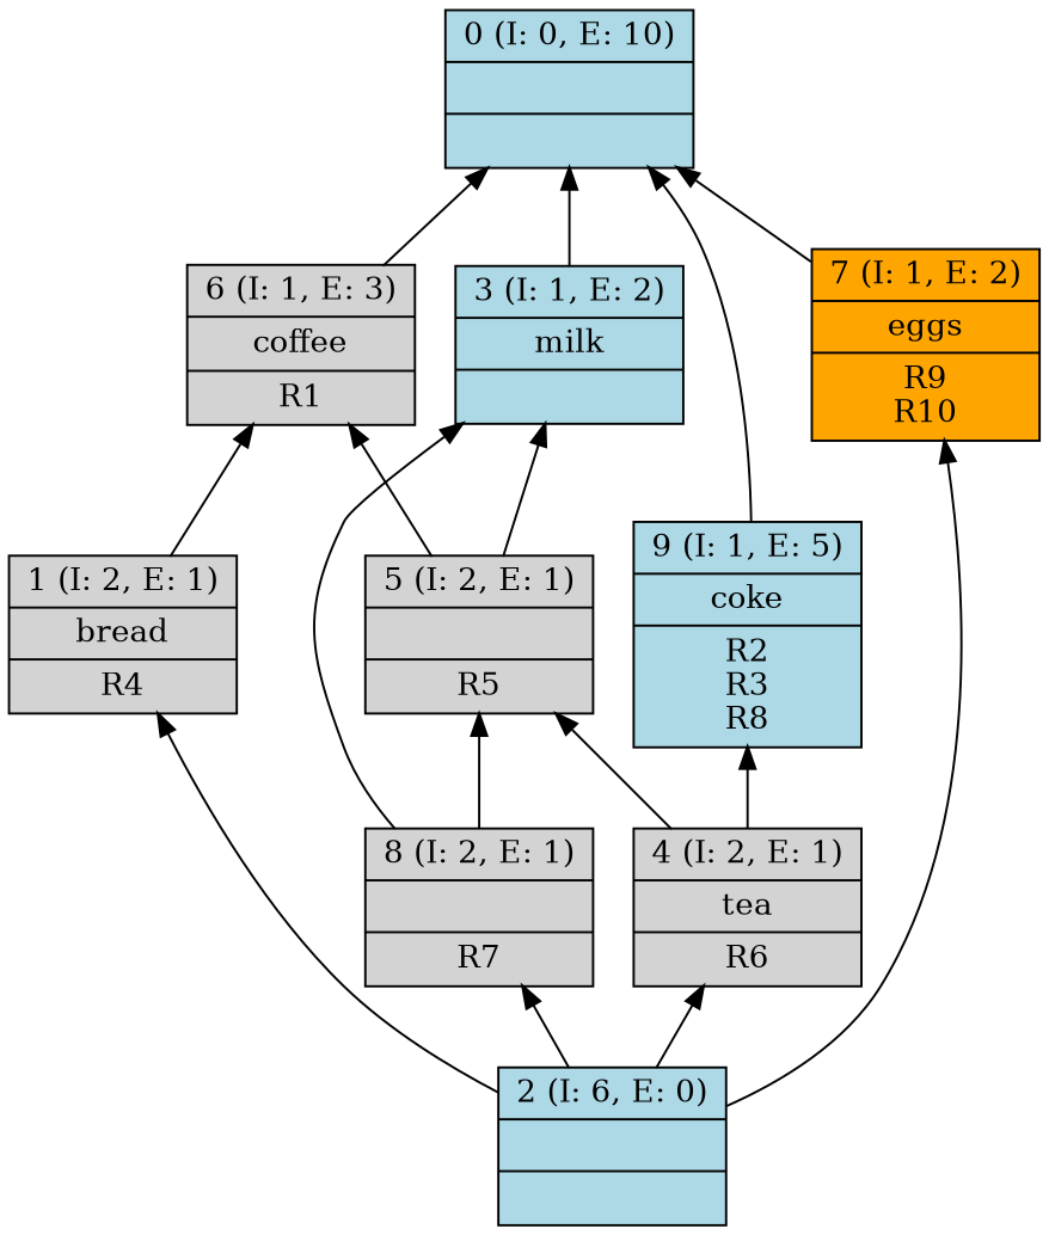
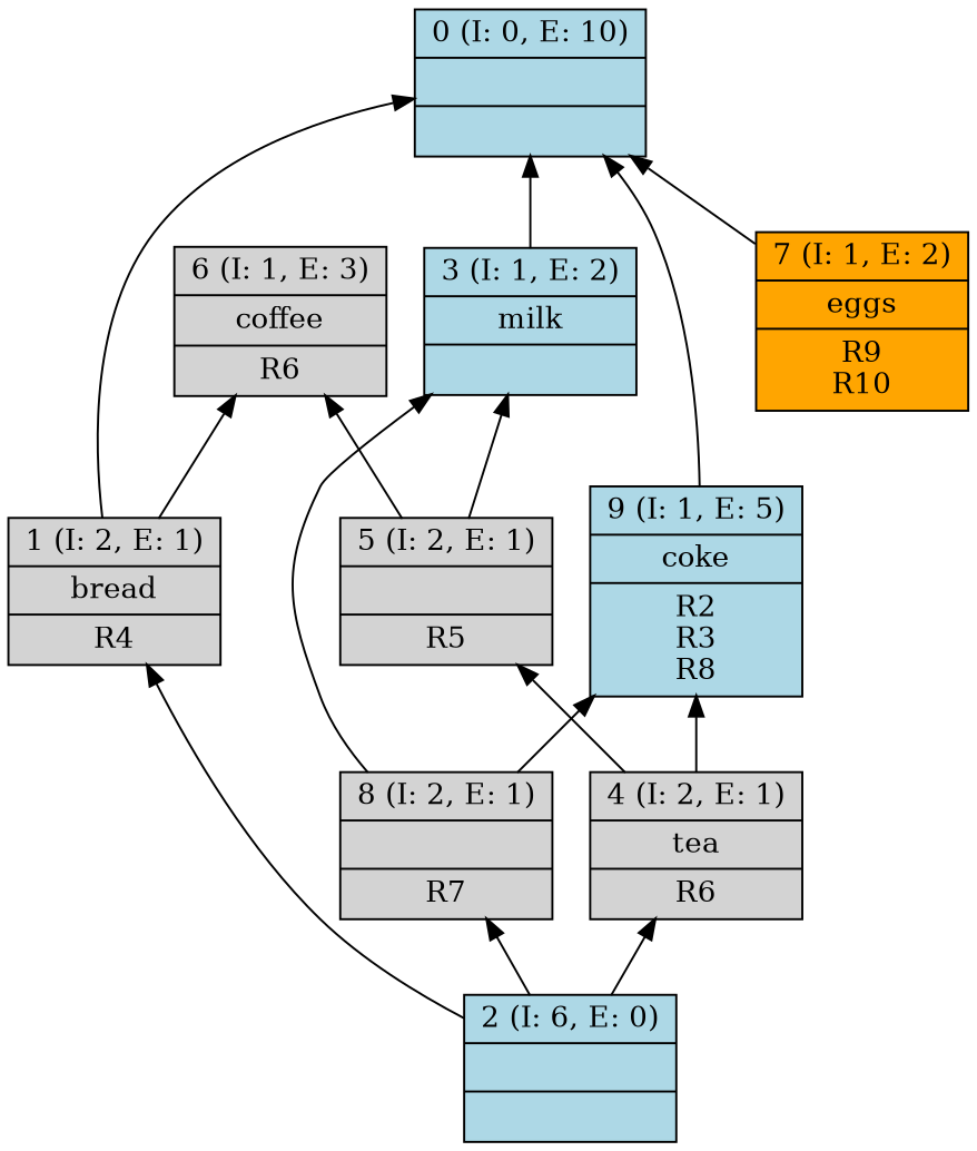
  digraph {
    rankdir=BT
    node [shape=record style=filled]
    n1 [fillcolor=lightblue label="{0 (I: 0, E: 10)||}"]
    n2 [label="{1 (I: 2, E: 1)|bread\n|R4\n}"]
-   n3 [label="{6 (I: 1, E: 3)|coffee\n|R1\n}"]
+   n3 [label="{6 (I: 1, E: 3)|coffee\n|R6\n}"]
    n4 [fillcolor=lightblue label="{2 (I: 6, E: 0)||}"]
    n5 [label="{4 (I: 2, E: 1)|tea\n|R6\n}"]
    n6 [fillcolor=orange label="{7 (I: 1, E: 2)|eggs\n|R9\nR10\n}"]
    n7 [label="{8 (I: 2, E: 1)||R7\n}"]
    n8 [label="{5 (I: 2, E: 1)||R5\n}"]
    n9 [fillcolor=lightblue label="{9 (I: 1, E: 5)|coke\n|R2\nR3\nR8\n}"]
    n10 [fillcolor=lightblue label="{3 (I: 1, E: 2)|milk\n|}"]
    n2 -> n3
-   n3 -> n1
+   n2 -> n1
    n4 -> n2
    n4 -> n5
-   n4 -> n6
    n4 -> n7
    n5 -> n8
    n5 -> n9
    n6 -> n1
-   n7 -> n8
+   n7 -> n9
    n7 -> n10
    n8 -> n3
    n8 -> n10
    n9 -> n1
    n10 -> n1
  }
